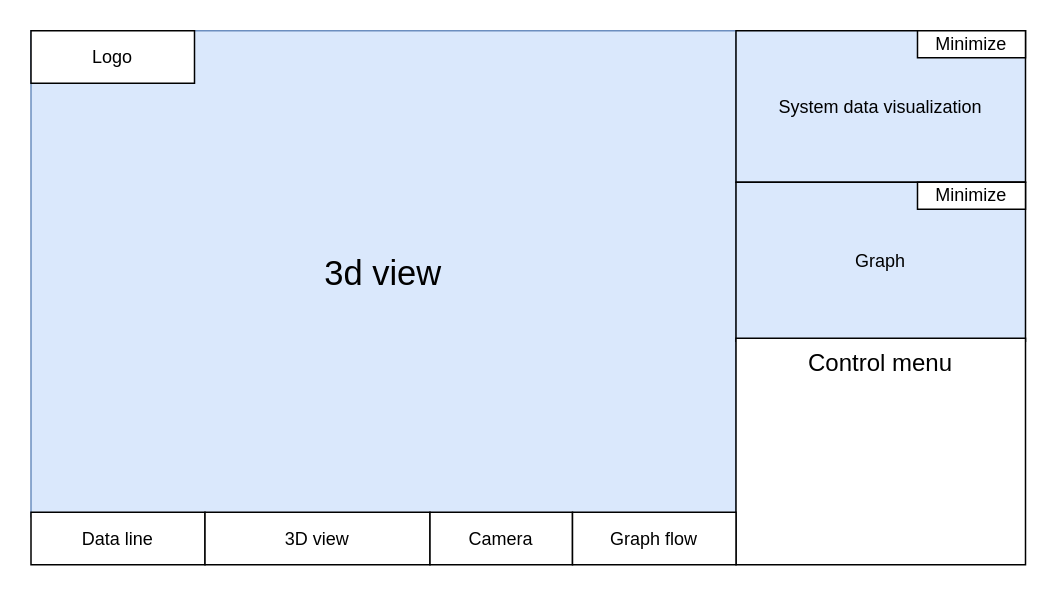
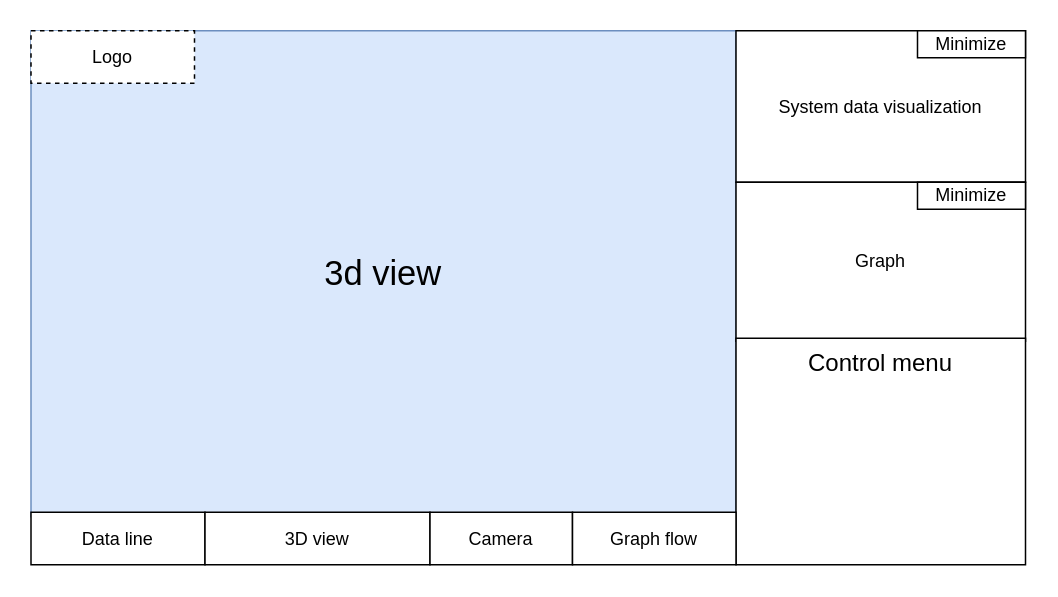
  <mxCell id="0" />
  <mxCell id="1" parent="0" />
  <mxCell id="2" value="3d view" style="rounded=0;whiteSpace=wrap;html=1;fillColor=#dae8fc;strokeColor=#6c8ebf;fontSize=23;" vertex="1" parent="1"><mxGeometry x="20" y="20" width="470" height="324" as="geometry" /></mxCell>
- <mxCell id="3" value="System data visualization" style="rounded=0;whiteSpace=wrap;html=1;fillColor=#dae8fc;" vertex="1" parent="1"><mxGeometry x="490" y="20" width="193" height="101" as="geometry" /></mxCell>
- <mxCell id="4" value="Graph" style="rounded=0;whiteSpace=wrap;html=1;fillColor=#dae8fc;" vertex="1" parent="1"><mxGeometry x="490" y="121" width="193" height="106" as="geometry" /></mxCell>
+ <mxCell id="3" value="System data visualization" style="rounded=0;whiteSpace=wrap;html=1;" vertex="1" parent="1"><mxGeometry x="490" y="20" width="193" height="101" as="geometry" /></mxCell>
+ <mxCell id="4" value="Graph" style="rounded=0;whiteSpace=wrap;html=1;" vertex="1" parent="1"><mxGeometry x="490" y="121" width="193" height="106" as="geometry" /></mxCell>
  <mxCell id="5" value="Control menu" style="rounded=0;whiteSpace=wrap;html=1;fontSize=16;verticalAlign=top;" vertex="1" parent="1"><mxGeometry x="490" y="225" width="193" height="151" as="geometry" /></mxCell>
  <mxCell id="6" value="Data line" style="rounded=0;whiteSpace=wrap;html=1;" vertex="1" parent="1"><mxGeometry x="20" y="341" width="116" height="35" as="geometry" /></mxCell>
  <mxCell id="7" value="3D view" style="rounded=0;whiteSpace=wrap;html=1;" vertex="1" parent="1"><mxGeometry x="136" y="341" width="150" height="35" as="geometry" /></mxCell>
  <mxCell id="8" value="Camera" style="rounded=0;whiteSpace=wrap;html=1;" vertex="1" parent="1"><mxGeometry x="286" y="341" width="95" height="35" as="geometry" /></mxCell>
  <mxCell id="9" value="Graph flow" style="rounded=0;whiteSpace=wrap;html=1;" vertex="1" parent="1"><mxGeometry x="381" y="341" width="109" height="35" as="geometry" /></mxCell>
- <mxCell id="10" value="Logo" style="rounded=0;whiteSpace=wrap;html=1;" vertex="1" parent="1"><mxGeometry x="20" y="20" width="109" height="35" as="geometry" /></mxCell>
+ <mxCell id="10" value="Logo" style="rounded=0;whiteSpace=wrap;html=1;dashed=1;" vertex="1" parent="1"><mxGeometry x="20" y="20" width="109" height="35" as="geometry" /></mxCell>
  <mxCell id="11" value="Minimize" style="rounded=0;whiteSpace=wrap;html=1;" vertex="1" parent="1"><mxGeometry x="611" y="121" width="72" height="18" as="geometry" /></mxCell>
  <mxCell id="12" value="Minimize" style="rounded=0;whiteSpace=wrap;html=1;" vertex="1" parent="1"><mxGeometry x="611" y="20" width="72" height="18" as="geometry" /></mxCell>
